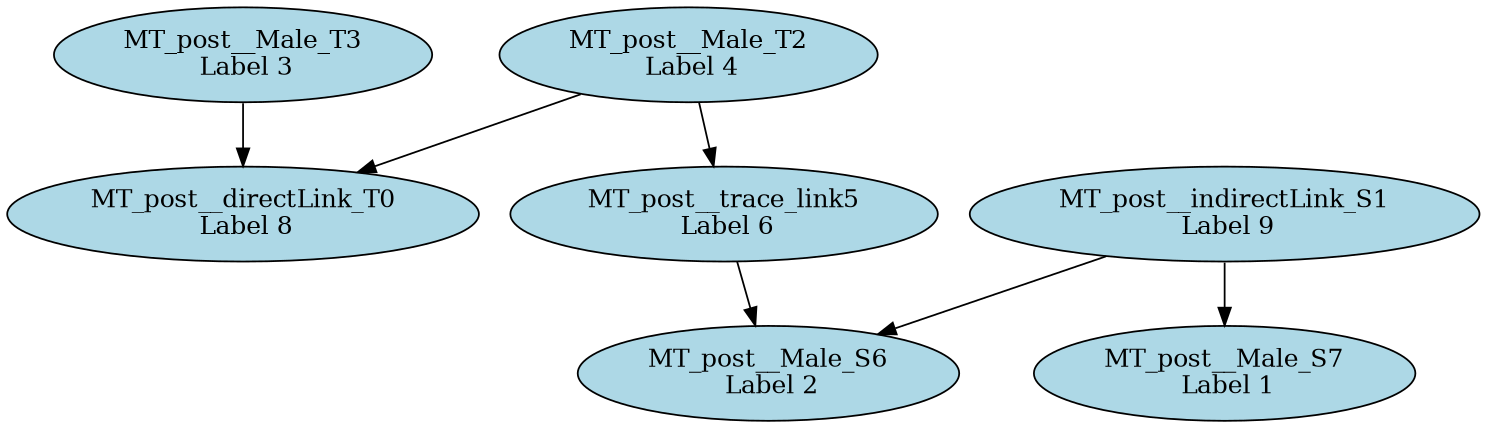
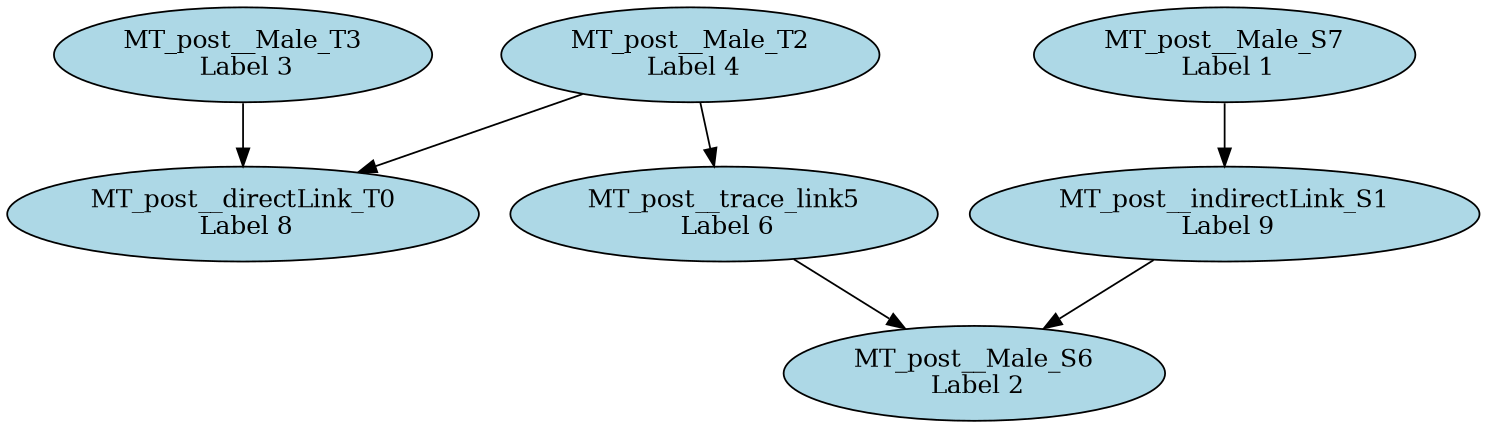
  digraph {
    node [fillcolor=lightblue style=filled]
    "MT_post__Male_T2\n Label 4"
    "MT_post__directLink_T0\n Label 8"
    "MT_post__trace_link5\n Label 6"
    "MT_post__indirectLink_S1\n Label 9"
    "MT_post__Male_S6\n Label 2"
    "MT_post__Male_T3\n Label 3"
    "MT_post__Male_S7\n Label 1"
    "MT_post__Male_T2\n Label 4" -> "MT_post__directLink_T0\n Label 8"
    "MT_post__Male_T2\n Label 4" -> "MT_post__trace_link5\n Label 6"
    "MT_post__trace_link5\n Label 6" -> "MT_post__Male_S6\n Label 2"
    "MT_post__indirectLink_S1\n Label 9" -> "MT_post__Male_S6\n Label 2"
    "MT_post__Male_T3\n Label 3" -> "MT_post__directLink_T0\n Label 8"
-   "MT_post__indirectLink_S1\n Label 9" -> "MT_post__Male_S7\n Label 1"
+   "MT_post__Male_S7\n Label 1" -> "MT_post__indirectLink_S1\n Label 9"
  }
